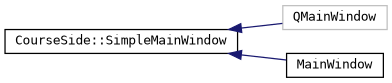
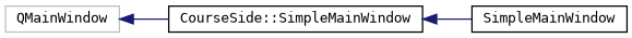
  digraph {
    fontname="DejaVu Sans Mono"
    rankdir=LR
    node [color=black fillcolor=white fontname="DejaVu Sans Mono" fontsize=10 shape=record style=filled]
    edge [color=midnightblue dir=back fontname="DejaVu Sans Mono" fontsize=10 labelfontname=Helvetica labelfontsize=10 style=solid]
    n1 [color=grey75 height=0.2 label=QMainWindow width=0.4]
    n2 [height=0.2 label="CourseSide::SimpleMainWindow" width=0.4]
-   n3 [height=0.2 label=MainWindow width=0.4]
-   n2 -> n1
+   n3 [height=0.2 label=SimpleMainWindow width=0.4]
+   n1 -> n2
    n2 -> n3
  }
